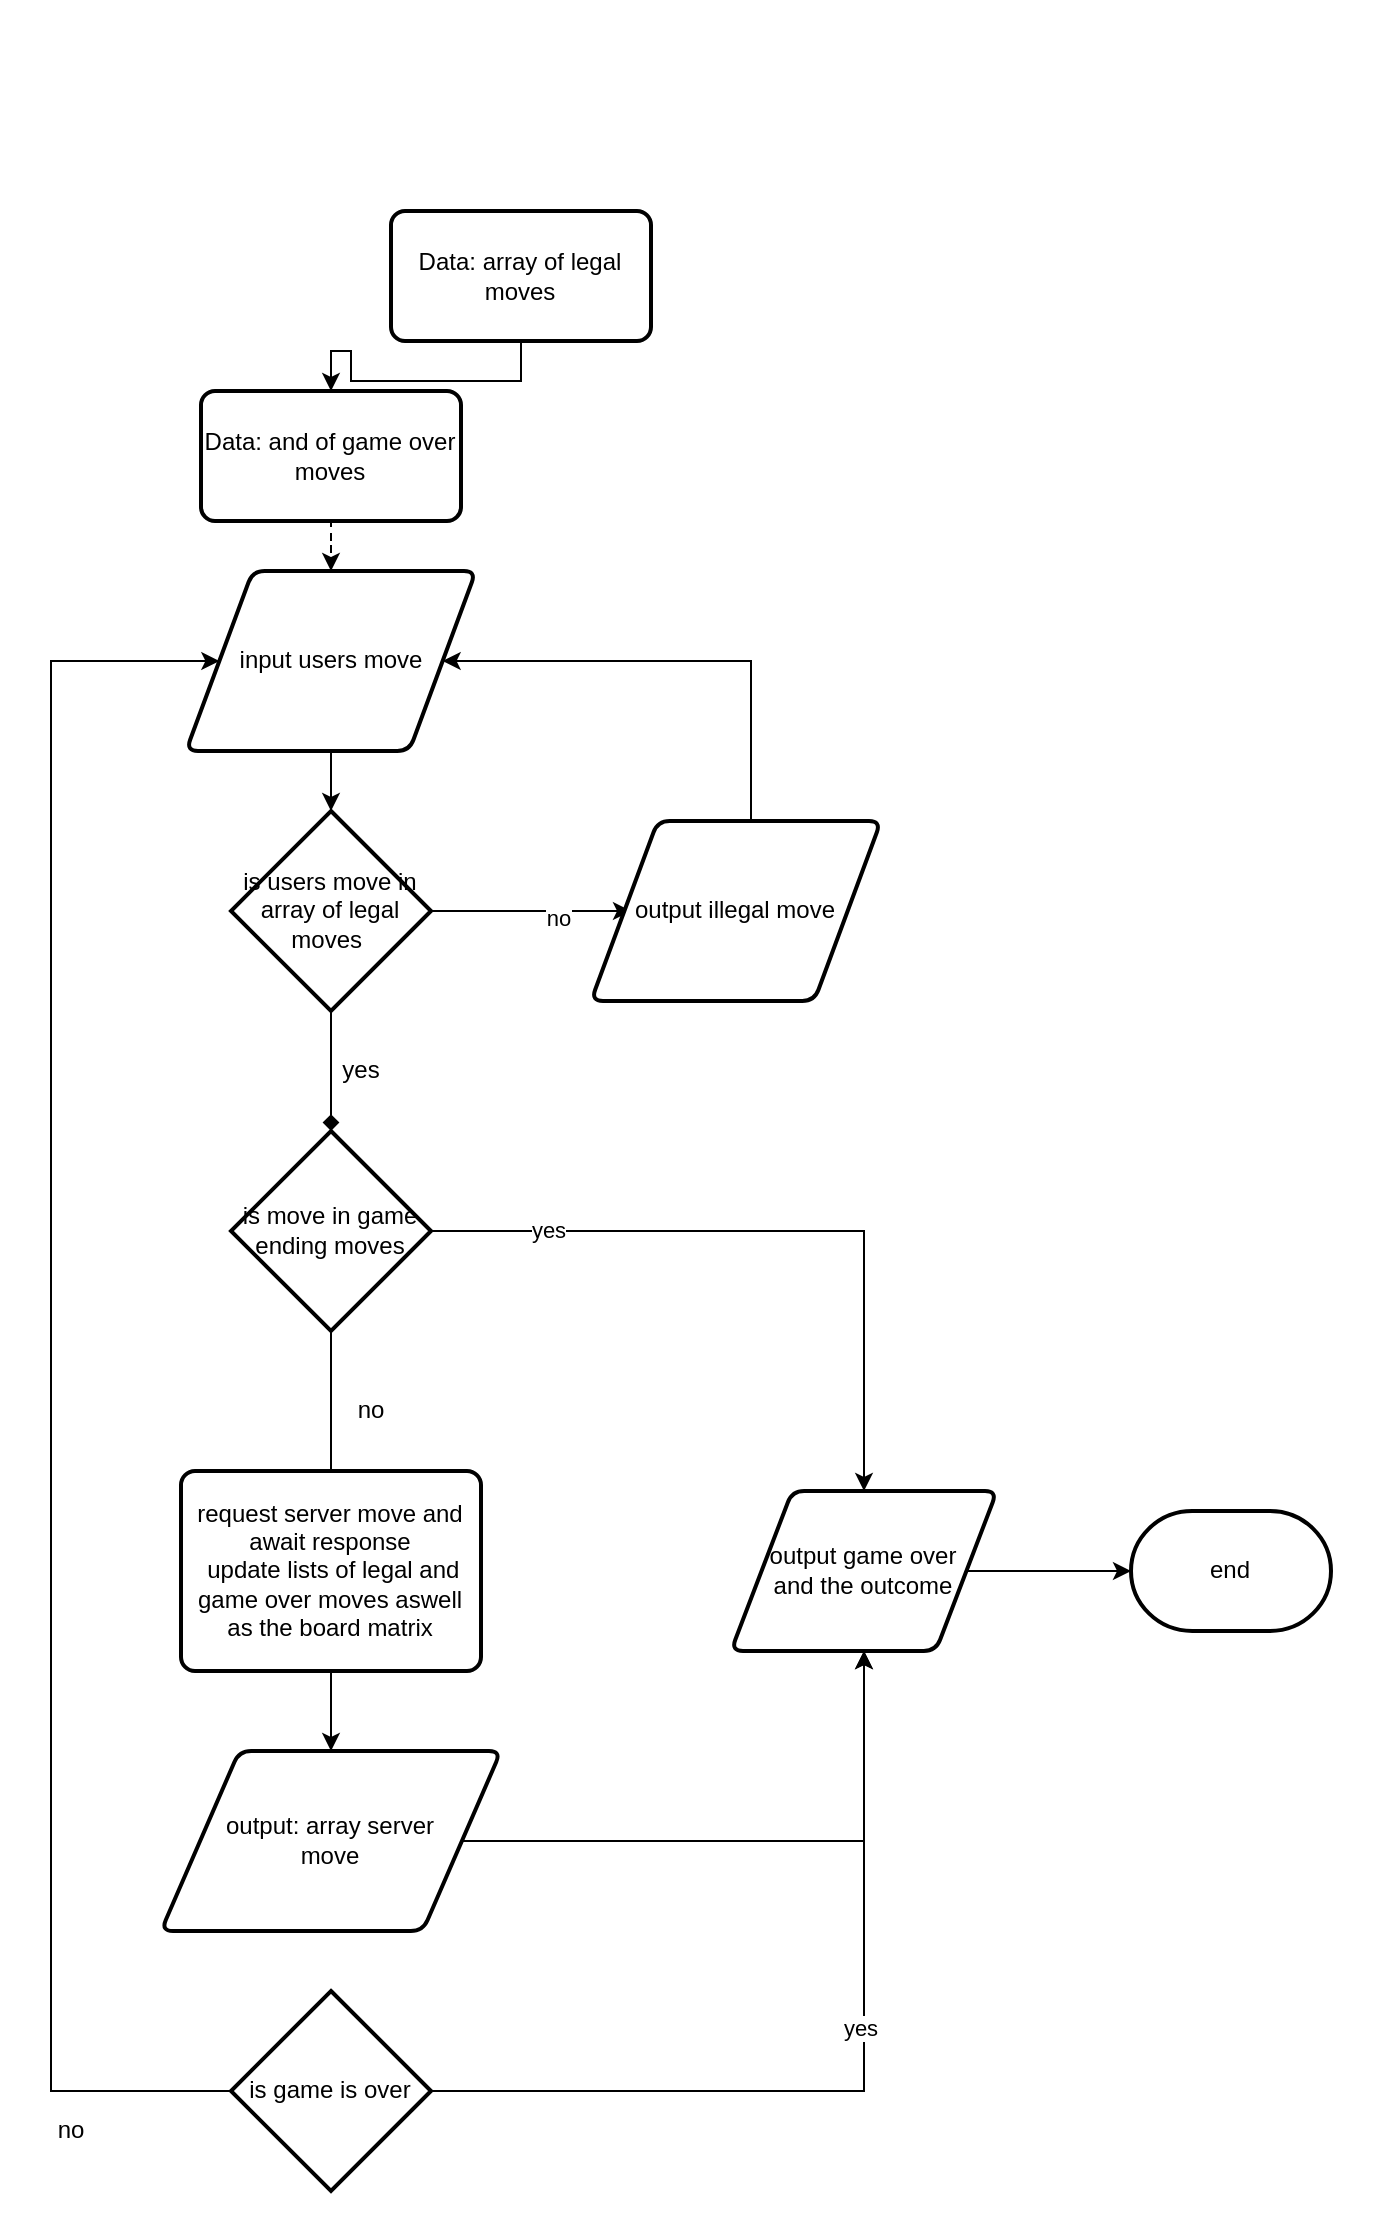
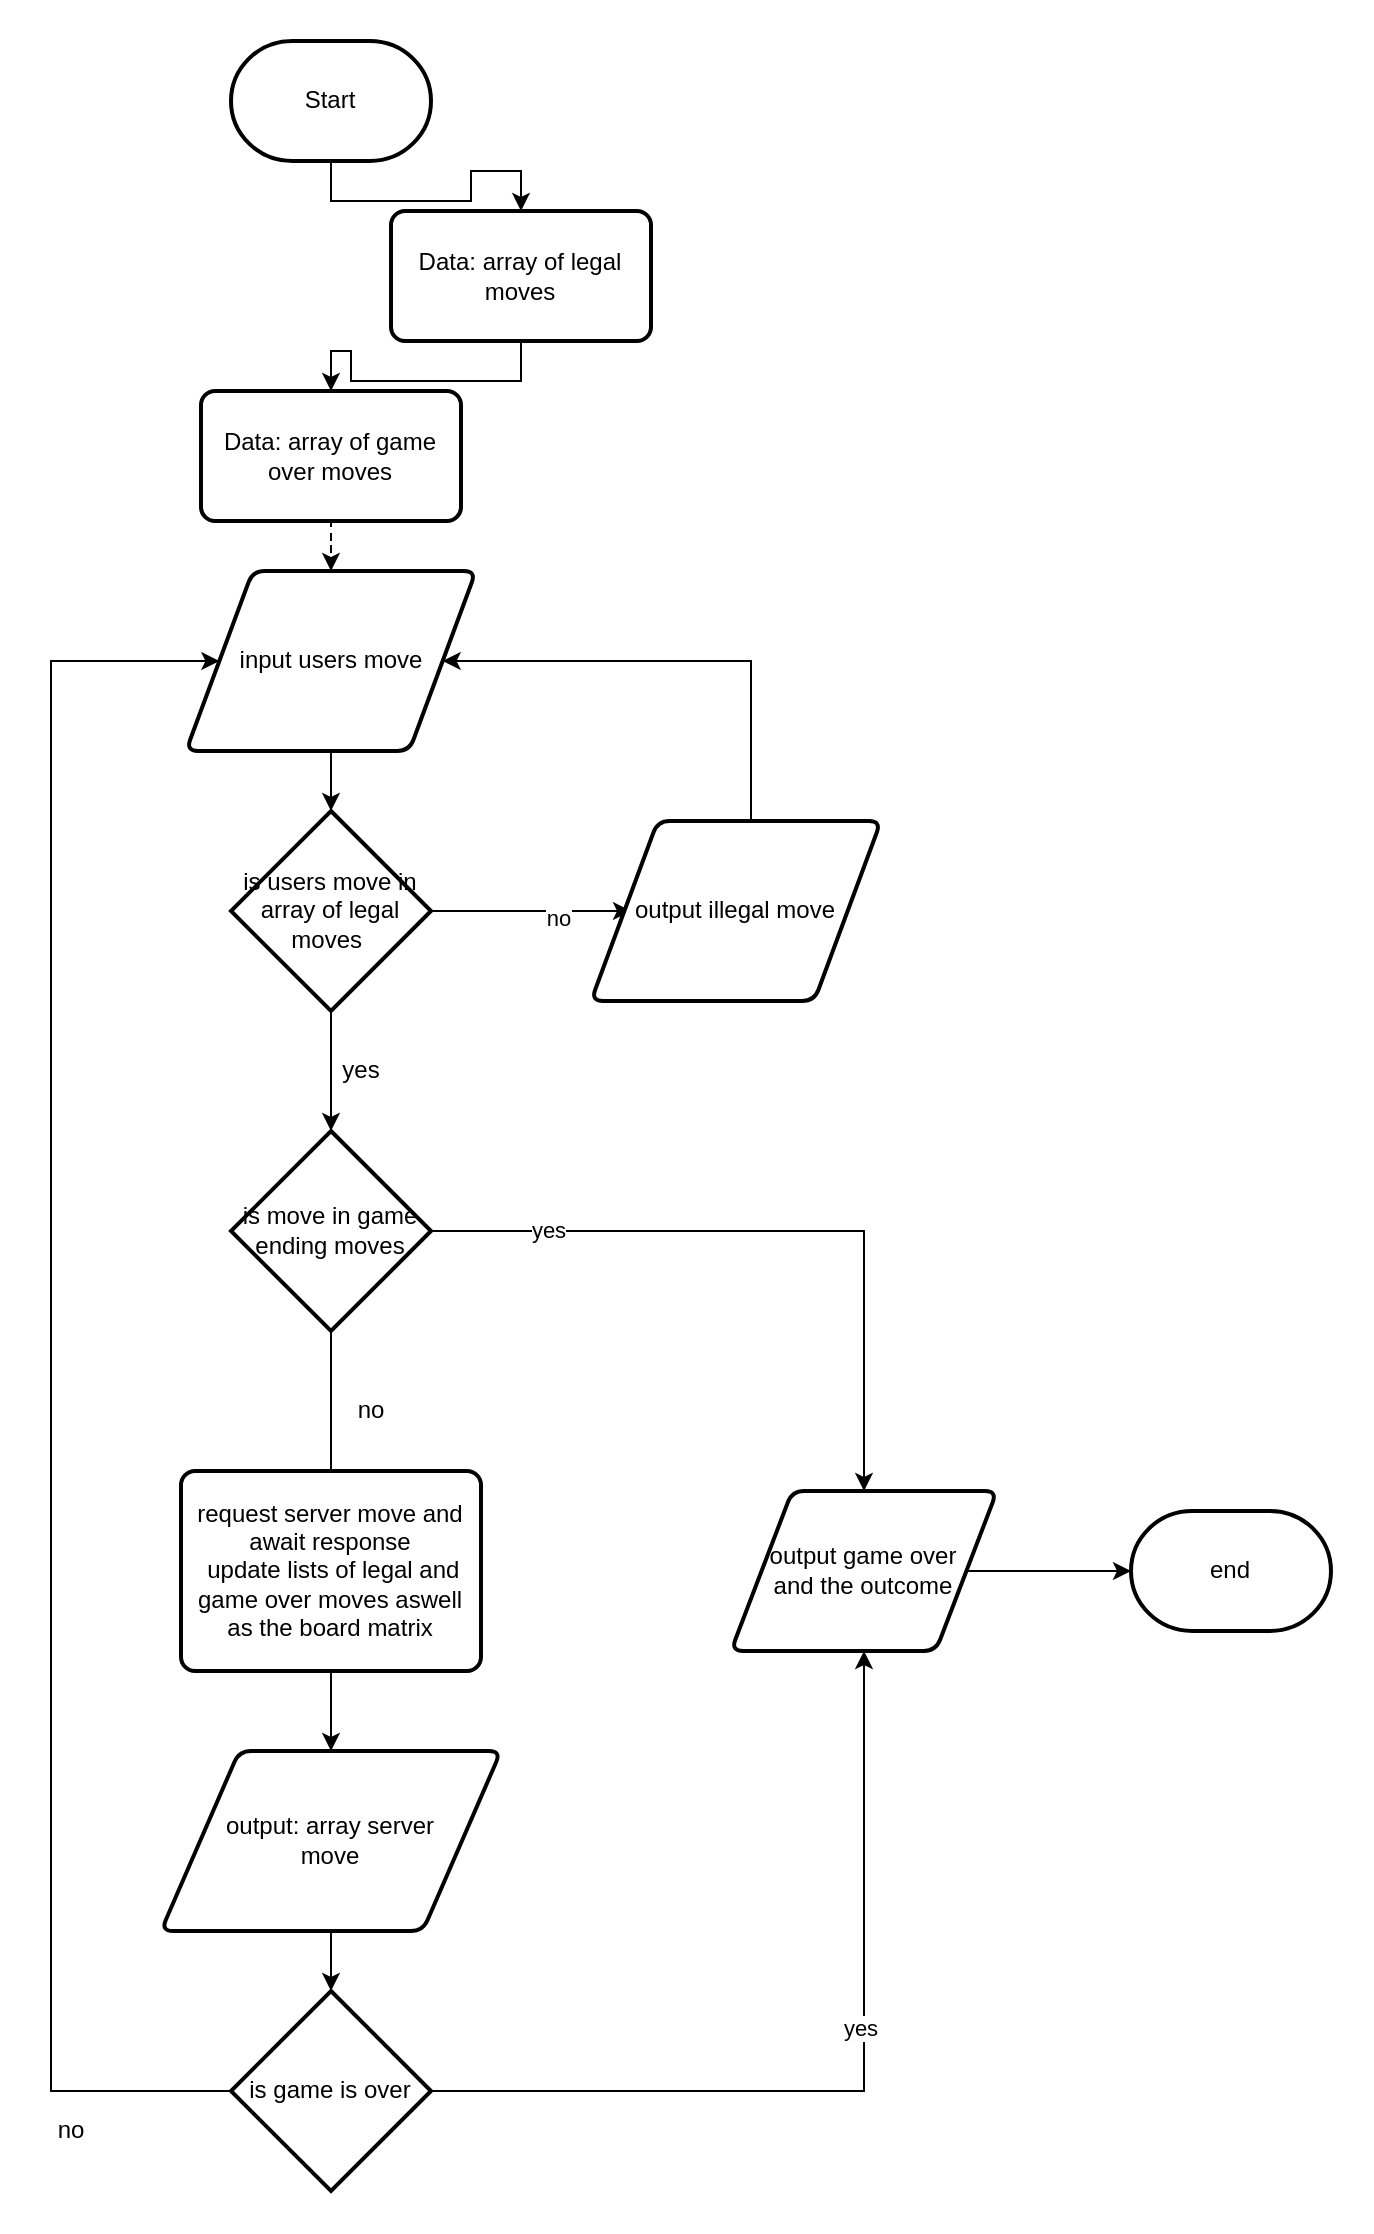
  <mxCell id="0" />
  <mxCell id="1" parent="0" />
  <mxCell id="2" style="edgeStyle=orthogonalEdgeStyle;rounded=0;orthogonalLoop=1;jettySize=auto;html=1;entryX=0.5;entryY=0;entryDx=0;entryDy=0;" edge="1" parent="1" source="3" target="7"><mxGeometry relative="1" as="geometry" /></mxCell>
  <mxCell id="3" value="Data: array of legal moves" style="rounded=1;whiteSpace=wrap;html=1;absoluteArcSize=1;arcSize=14;strokeWidth=2;" vertex="1" parent="1"><mxGeometry x="195" y="105" width="130" height="65" as="geometry" /></mxCell>
+ <mxCell id="4" style="edgeStyle=orthogonalEdgeStyle;rounded=0;orthogonalLoop=1;jettySize=auto;html=1;" edge="1" parent="1" source="5" target="3"><mxGeometry relative="1" as="geometry" /></mxCell>
+ <mxCell id="5" value="Start" style="strokeWidth=2;html=1;shape=mxgraph.flowchart.terminator;whiteSpace=wrap;" vertex="1" parent="1"><mxGeometry x="115" y="20" width="100" height="60" as="geometry" /></mxCell>
  <mxCell id="6" style="edgeStyle=orthogonalEdgeStyle;rounded=0;orthogonalLoop=1;jettySize=auto;html=1;entryX=0.5;entryY=0;entryDx=0;entryDy=0;dashed=1;" edge="1" parent="1" source="7" target="9"><mxGeometry relative="1" as="geometry" /></mxCell>
- <mxCell id="7" value="Data: and of game over moves" style="rounded=1;whiteSpace=wrap;html=1;absoluteArcSize=1;arcSize=14;strokeWidth=2;" vertex="1" parent="1"><mxGeometry x="100" y="195" width="130" height="65" as="geometry" /></mxCell>
+ <mxCell id="7" value="Data: array of game over moves" style="rounded=1;whiteSpace=wrap;html=1;absoluteArcSize=1;arcSize=14;strokeWidth=2;" vertex="1" parent="1"><mxGeometry x="100" y="195" width="130" height="65" as="geometry" /></mxCell>
  <mxCell id="8" style="edgeStyle=orthogonalEdgeStyle;rounded=0;orthogonalLoop=1;jettySize=auto;html=1;entryX=0.5;entryY=0;entryDx=0;entryDy=0;entryPerimeter=0;" edge="1" parent="1" source="9" target="13"><mxGeometry relative="1" as="geometry" /></mxCell>
  <mxCell id="9" value="input users move" style="shape=parallelogram;html=1;strokeWidth=2;perimeter=parallelogramPerimeter;whiteSpace=wrap;rounded=1;arcSize=12;size=0.23;" vertex="1" parent="1"><mxGeometry x="92.5" y="285" width="145" height="90" as="geometry" /></mxCell>
  <mxCell id="10" style="edgeStyle=orthogonalEdgeStyle;rounded=0;orthogonalLoop=1;jettySize=auto;html=1;" edge="1" parent="1" source="13"><mxGeometry relative="1" as="geometry"><mxPoint x="315" y="455" as="targetPoint" /></mxGeometry></mxCell>
  <mxCell id="11" value="no" style="edgeLabel;html=1;align=center;verticalAlign=middle;resizable=0;points=[];" vertex="1" connectable="0" parent="10"><mxGeometry x="0.28" y="-3" relative="1" as="geometry"><mxPoint as="offset" /></mxGeometry></mxCell>
- <mxCell id="12" style="edgeStyle=orthogonalEdgeStyle;rounded=0;orthogonalLoop=1;jettySize=auto;html=1;entryX=0.5;entryY=0;entryDx=0;entryDy=0;entryPerimeter=0;endArrow=diamond;" edge="1" parent="1" source="13" target="20"><mxGeometry relative="1" as="geometry" /></mxCell>
+ <mxCell id="12" style="edgeStyle=orthogonalEdgeStyle;rounded=0;orthogonalLoop=1;jettySize=auto;html=1;entryX=0.5;entryY=0;entryDx=0;entryDy=0;entryPerimeter=0;" edge="1" parent="1" source="13" target="20"><mxGeometry relative="1" as="geometry" /></mxCell>
  <mxCell id="13" value="is users move in array of legal moves&amp;nbsp;" style="strokeWidth=2;html=1;shape=mxgraph.flowchart.decision;whiteSpace=wrap;" vertex="1" parent="1"><mxGeometry x="115" y="405" width="100" height="100" as="geometry" /></mxCell>
  <mxCell id="14" style="edgeStyle=orthogonalEdgeStyle;rounded=0;orthogonalLoop=1;jettySize=auto;html=1;entryX=1;entryY=0.5;entryDx=0;entryDy=0;" edge="1" parent="1" source="15" target="9"><mxGeometry relative="1" as="geometry"><mxPoint x="367.5" y="335" as="targetPoint" /><Array as="points"><mxPoint x="375" y="330" /></Array></mxGeometry></mxCell>
  <mxCell id="15" value="output illegal move" style="shape=parallelogram;html=1;strokeWidth=2;perimeter=parallelogramPerimeter;whiteSpace=wrap;rounded=1;arcSize=12;size=0.23;" vertex="1" parent="1"><mxGeometry x="295" y="410" width="145" height="90" as="geometry" /></mxCell>
  <mxCell id="16" value="yes" style="text;html=1;align=center;verticalAlign=middle;resizable=0;points=[];autosize=1;strokeColor=none;fillColor=none;" vertex="1" parent="1"><mxGeometry x="165" y="525" width="30" height="20" as="geometry" /></mxCell>
  <mxCell id="17" style="edgeStyle=orthogonalEdgeStyle;rounded=0;orthogonalLoop=1;jettySize=auto;html=1;" edge="1" parent="1" source="20"><mxGeometry relative="1" as="geometry"><mxPoint x="165" y="745" as="targetPoint" /></mxGeometry></mxCell>
  <mxCell id="18" style="edgeStyle=orthogonalEdgeStyle;rounded=0;orthogonalLoop=1;jettySize=auto;html=1;" edge="1" parent="1" source="20" target="22"><mxGeometry relative="1" as="geometry" /></mxCell>
  <mxCell id="19" value="yes" style="edgeLabel;html=1;align=center;verticalAlign=middle;resizable=0;points=[];" vertex="1" connectable="0" parent="18"><mxGeometry x="-0.665" y="1" relative="1" as="geometry"><mxPoint as="offset" /></mxGeometry></mxCell>
  <mxCell id="20" value="is move in game ending moves" style="strokeWidth=2;html=1;shape=mxgraph.flowchart.decision;whiteSpace=wrap;" vertex="1" parent="1"><mxGeometry x="115" y="565" width="100" height="100" as="geometry" /></mxCell>
  <mxCell id="21" style="edgeStyle=orthogonalEdgeStyle;rounded=0;orthogonalLoop=1;jettySize=auto;html=1;" edge="1" parent="1" source="22" target="23"><mxGeometry relative="1" as="geometry" /></mxCell>
  <mxCell id="22" value="output game over&lt;br&gt;and the outcome" style="shape=parallelogram;html=1;strokeWidth=2;perimeter=parallelogramPerimeter;whiteSpace=wrap;rounded=1;arcSize=12;size=0.23;" vertex="1" parent="1"><mxGeometry x="365" y="745" width="133" height="80" as="geometry" /></mxCell>
  <mxCell id="23" value="end" style="strokeWidth=2;html=1;shape=mxgraph.flowchart.terminator;whiteSpace=wrap;" vertex="1" parent="1"><mxGeometry x="565" y="755" width="100" height="60" as="geometry" /></mxCell>
  <mxCell id="24" value="no" style="text;html=1;align=center;verticalAlign=middle;resizable=0;points=[];autosize=1;strokeColor=none;fillColor=none;" vertex="1" parent="1"><mxGeometry x="170" y="695" width="30" height="20" as="geometry" /></mxCell>
  <mxCell id="25" style="edgeStyle=orthogonalEdgeStyle;rounded=0;orthogonalLoop=1;jettySize=auto;html=1;entryX=0.5;entryY=0;entryDx=0;entryDy=0;" edge="1" parent="1" source="26" target="32"><mxGeometry relative="1" as="geometry" /></mxCell>
  <mxCell id="26" value="request server move and await response&lt;br&gt;&amp;nbsp;update lists of legal and game over moves aswell as the board matrix" style="rounded=1;whiteSpace=wrap;html=1;absoluteArcSize=1;arcSize=14;strokeWidth=2;" vertex="1" parent="1"><mxGeometry x="90" y="735" width="150" height="100" as="geometry" /></mxCell>
  <mxCell id="27" style="edgeStyle=orthogonalEdgeStyle;rounded=0;orthogonalLoop=1;jettySize=auto;html=1;entryX=0.5;entryY=1;entryDx=0;entryDy=0;" edge="1" parent="1" source="30" target="22"><mxGeometry relative="1" as="geometry" /></mxCell>
  <mxCell id="28" value="yes" style="edgeLabel;html=1;align=center;verticalAlign=middle;resizable=0;points=[];" vertex="1" connectable="0" parent="27"><mxGeometry x="0.139" y="3" relative="1" as="geometry"><mxPoint x="1" y="1" as="offset" /></mxGeometry></mxCell>
  <mxCell id="29" style="edgeStyle=orthogonalEdgeStyle;rounded=0;orthogonalLoop=1;jettySize=auto;html=1;entryX=0;entryY=0.5;entryDx=0;entryDy=0;" edge="1" parent="1" source="30" target="9"><mxGeometry relative="1" as="geometry"><Array as="points"><mxPoint x="25" y="1045" /><mxPoint x="25" y="330" /></Array></mxGeometry></mxCell>
  <mxCell id="30" value="is game is over" style="strokeWidth=2;html=1;shape=mxgraph.flowchart.decision;whiteSpace=wrap;" vertex="1" parent="1"><mxGeometry x="115" y="995" width="100" height="100" as="geometry" /></mxCell>
- <mxCell id="31" style="edgeStyle=orthogonalEdgeStyle;rounded=0;orthogonalLoop=1;jettySize=auto;html=1;" edge="1" parent="1" source="32" target="22"><mxGeometry relative="1" as="geometry" /></mxCell>
+ <mxCell id="31" style="edgeStyle=orthogonalEdgeStyle;rounded=0;orthogonalLoop=1;jettySize=auto;html=1;" edge="1" parent="1" source="32" target="30"><mxGeometry relative="1" as="geometry" /></mxCell>
  <mxCell id="32" value="output: array server &lt;br&gt;move" style="shape=parallelogram;html=1;strokeWidth=2;perimeter=parallelogramPerimeter;whiteSpace=wrap;rounded=1;arcSize=12;size=0.23;" vertex="1" parent="1"><mxGeometry x="80" y="875" width="170" height="90" as="geometry" /></mxCell>
  <mxCell id="33" value="no" style="text;html=1;align=center;verticalAlign=middle;resizable=0;points=[];autosize=1;strokeColor=none;fillColor=none;" vertex="1" parent="1"><mxGeometry x="20" y="1055" width="30" height="20" as="geometry" /></mxCell>
